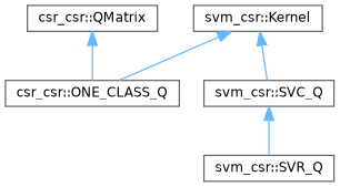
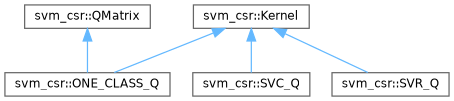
  digraph {
    rankdir=TB
    node [color=grey40 fillcolor=white fontname=Helvetica fontsize=10 shape=box style=filled]
    edge [color=steelblue1 dir=back fontname=Helvetica fontsize=10 labelfontname=Helvetica labelfontsize=10 style=solid]
-   n1 [height=0.2 label="csr_csr::QMatrix" width=0.4]
-   n2 [height=0.2 label="csr_csr::ONE_CLASS_Q" width=0.4]
+   n1 [height=0.2 label="svm_csr::QMatrix" width=0.4]
+   n2 [height=0.2 label="svm_csr::ONE_CLASS_Q" width=0.4]
    n3 [height=0.2 label="svm_csr::Kernel" width=0.4]
    n4 [height=0.2 label="svm_csr::SVC_Q" width=0.4]
    n5 [height=0.2 label="svm_csr::SVR_Q" width=0.4]
    n1 -> n2
    n3 -> n2
    n3 -> n4
-   n4 -> n5
+   n3 -> n5
  }
